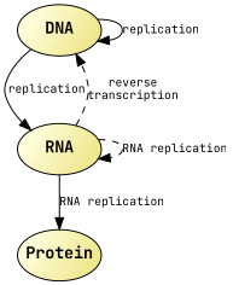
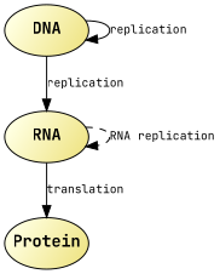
  digraph {
    fontname="JetBrains Mono"
    rankdir=TB
    node [fillcolor="lightyellow:khaki" fixedsize=true fontname="JetBrains Mono" fontsize=14 gradientangle=315 shape=ellipse style=filled]
    edge [arrowname=vee color=black fontname="JetBrains Mono" fontsize=10]
    n1 [height=0.618 label=< <B>DNA</B> > width=1]
    n2 [height=0.618 label=< <B>RNA</B> > width=1]
    n3 [height=0.618 label=< <B>Protein</B> > width=1]
    n1 -> n1 [label=replication]
    n1 -> n2 [label=replication]
-   n2 -> n1 [label="reverse\ntranscription" labelloc=b style=dashed]
    n2 -> n2 [label="RNA replication" style=dashed]
-   n2 -> n3 [label="RNA replication"]
+   n2 -> n3 [label=translation]
  }
